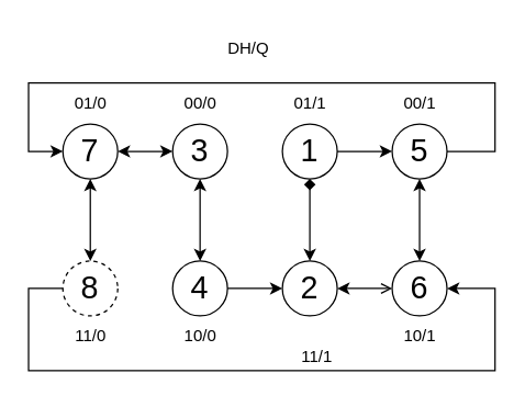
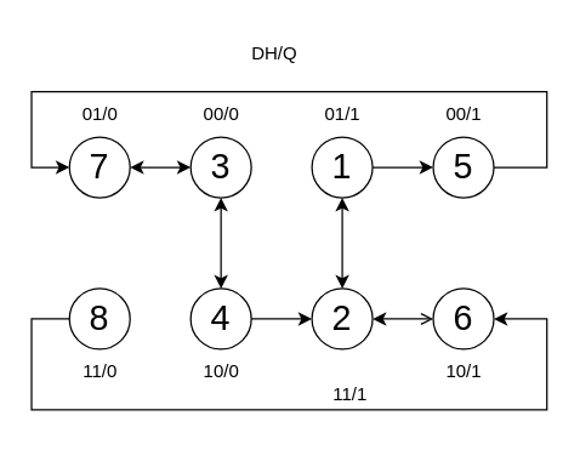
  <mxCell id="0" />
  <mxCell id="1" parent="0" />
  <mxCell id="2" value="&lt;font style=&quot;font-size: 23px;&quot;&gt;3&lt;/font&gt;" style="ellipse;whiteSpace=wrap;html=1;aspect=fixed;" vertex="1" parent="1"><mxGeometry x="125" y="90" width="40" height="40" as="geometry" /></mxCell>
  <mxCell id="3" value="DH/Q" style="text;html=1;align=center;verticalAlign=middle;resizable=0;points=[];autosize=1;strokeColor=none;fillColor=none;" vertex="1" parent="1"><mxGeometry x="155" y="20" width="50" height="30" as="geometry" /></mxCell>
  <mxCell id="4" value="00/0" style="text;html=1;align=center;verticalAlign=middle;resizable=0;points=[];autosize=1;strokeColor=none;fillColor=none;" vertex="1" parent="1"><mxGeometry x="120" y="60" width="50" height="30" as="geometry" /></mxCell>
  <mxCell id="5" value="&lt;font style=&quot;font-size: 23px;&quot;&gt;7&lt;/font&gt;" style="ellipse;whiteSpace=wrap;html=1;aspect=fixed;" vertex="1" parent="1"><mxGeometry x="45" y="90" width="40" height="40" as="geometry" /></mxCell>
  <mxCell id="6" value="01/0" style="text;html=1;align=center;verticalAlign=middle;resizable=0;points=[];autosize=1;strokeColor=none;fillColor=none;" vertex="1" parent="1"><mxGeometry x="40" y="60" width="50" height="30" as="geometry" /></mxCell>
  <mxCell id="7" value="&lt;font style=&quot;font-size: 23px;&quot;&gt;4&lt;/font&gt;" style="ellipse;whiteSpace=wrap;html=1;aspect=fixed;" vertex="1" parent="1"><mxGeometry x="125" y="190" width="40" height="40" as="geometry" /></mxCell>
  <mxCell id="8" value="10/0" style="text;html=1;align=center;verticalAlign=middle;resizable=0;points=[];autosize=1;strokeColor=none;fillColor=none;" vertex="1" parent="1"><mxGeometry x="120" y="230" width="50" height="30" as="geometry" /></mxCell>
  <mxCell id="9" value="&lt;font style=&quot;font-size: 23px;&quot;&gt;2&lt;/font&gt;" style="ellipse;whiteSpace=wrap;html=1;aspect=fixed;" vertex="1" parent="1"><mxGeometry x="205" y="190" width="40" height="40" as="geometry" /></mxCell>
  <mxCell id="10" value="11/1" style="text;html=1;align=center;verticalAlign=middle;resizable=0;points=[];autosize=1;strokeColor=none;fillColor=none;" vertex="1" parent="1"><mxGeometry x="205" y="245" width="50" height="30" as="geometry" /></mxCell>
  <mxCell id="11" value="&lt;font style=&quot;font-size: 23px;&quot;&gt;6&lt;/font&gt;" style="ellipse;whiteSpace=wrap;html=1;aspect=fixed;" vertex="1" parent="1"><mxGeometry x="285" y="190" width="40" height="40" as="geometry" /></mxCell>
  <mxCell id="12" value="10/1" style="text;html=1;align=center;verticalAlign=middle;resizable=0;points=[];autosize=1;strokeColor=none;fillColor=none;" vertex="1" parent="1"><mxGeometry x="280" y="230" width="50" height="30" as="geometry" /></mxCell>
  <mxCell id="13" value="&lt;font style=&quot;font-size: 23px;&quot;&gt;1&lt;/font&gt;" style="ellipse;whiteSpace=wrap;html=1;aspect=fixed;" vertex="1" parent="1"><mxGeometry x="205" y="90" width="40" height="40" as="geometry" /></mxCell>
  <mxCell id="14" value="01/1" style="text;html=1;align=center;verticalAlign=middle;resizable=0;points=[];autosize=1;strokeColor=none;fillColor=none;" vertex="1" parent="1"><mxGeometry x="200" y="60" width="50" height="30" as="geometry" /></mxCell>
  <mxCell id="15" value="&lt;font style=&quot;font-size: 23px;&quot;&gt;5&lt;/font&gt;" style="ellipse;whiteSpace=wrap;html=1;aspect=fixed;" vertex="1" parent="1"><mxGeometry x="285" y="90" width="40" height="40" as="geometry" /></mxCell>
  <mxCell id="16" value="00/1" style="text;html=1;align=center;verticalAlign=middle;resizable=0;points=[];autosize=1;strokeColor=none;fillColor=none;" vertex="1" parent="1"><mxGeometry x="280" y="60" width="50" height="30" as="geometry" /></mxCell>
- <mxCell id="17" value="&lt;font style=&quot;font-size: 23px;&quot;&gt;8&lt;/font&gt;" style="ellipse;whiteSpace=wrap;html=1;aspect=fixed;dashed=1;" vertex="1" parent="1"><mxGeometry x="45" y="190" width="40" height="40" as="geometry" /></mxCell>
+ <mxCell id="17" value="&lt;font style=&quot;font-size: 23px;&quot;&gt;8&lt;/font&gt;" style="ellipse;whiteSpace=wrap;html=1;aspect=fixed;" vertex="1" parent="1"><mxGeometry x="45" y="190" width="40" height="40" as="geometry" /></mxCell>
  <mxCell id="18" value="11/0" style="text;html=1;align=center;verticalAlign=middle;resizable=0;points=[];autosize=1;strokeColor=none;fillColor=none;" vertex="1" parent="1"><mxGeometry x="40" y="230" width="50" height="30" as="geometry" /></mxCell>
- <mxCell id="19" value="" style="endArrow=classic;startArrow=classic;html=1;rounded=0;entryX=0.5;entryY=1;entryDx=0;entryDy=0;exitX=0.5;exitY=0;exitDx=0;exitDy=0;" edge="1" parent="1" source="17" target="5"><mxGeometry width="50" height="50" relative="1" as="geometry"><mxPoint x="190" y="240" as="sourcePoint" /><mxPoint x="240" y="190" as="targetPoint" /></mxGeometry></mxCell>
- <mxCell id="20" value="" style="endArrow=classic;startArrow=classic;html=1;rounded=0;entryX=0.5;entryY=1;entryDx=0;entryDy=0;exitX=0.5;exitY=0;exitDx=0;exitDy=0;" edge="1" parent="1" source="11" target="15"><mxGeometry width="50" height="50" relative="1" as="geometry"><mxPoint x="280" y="190" as="sourcePoint" /><mxPoint x="280" y="130" as="targetPoint" /></mxGeometry></mxCell>
- <mxCell id="21" value="" style="endArrow=diamond;startArrow=classic;html=1;rounded=0;entryX=0.5;entryY=1;entryDx=0;entryDy=0;" edge="1" parent="1" source="9" target="13"><mxGeometry width="50" height="50" relative="1" as="geometry"><mxPoint x="85" y="210" as="sourcePoint" /><mxPoint x="85" y="150" as="targetPoint" /></mxGeometry></mxCell>
+ <mxCell id="21" value="" style="endArrow=classic;startArrow=classic;html=1;rounded=0;entryX=0.5;entryY=1;entryDx=0;entryDy=0;" edge="1" parent="1" source="9" target="13"><mxGeometry width="50" height="50" relative="1" as="geometry"><mxPoint x="85" y="210" as="sourcePoint" /><mxPoint x="85" y="150" as="targetPoint" /></mxGeometry></mxCell>
  <mxCell id="22" value="" style="endArrow=classic;startArrow=classic;html=1;rounded=0;entryX=0.5;entryY=1;entryDx=0;entryDy=0;exitX=0.5;exitY=0;exitDx=0;exitDy=0;" edge="1" parent="1" source="7" target="2"><mxGeometry width="50" height="50" relative="1" as="geometry"><mxPoint x="95" y="220" as="sourcePoint" /><mxPoint x="95" y="160" as="targetPoint" /></mxGeometry></mxCell>
  <mxCell id="23" value="" style="endArrow=classic;html=1;rounded=0;entryX=0;entryY=0.5;entryDx=0;entryDy=0;exitX=1;exitY=0.5;exitDx=0;exitDy=0;" edge="1" parent="1" source="13" target="15"><mxGeometry width="50" height="50" relative="1" as="geometry"><mxPoint x="190" y="240" as="sourcePoint" /><mxPoint x="240" y="190" as="targetPoint" /></mxGeometry></mxCell>
  <mxCell id="24" value="" style="endArrow=classic;html=1;rounded=0;entryX=0;entryY=0.5;entryDx=0;entryDy=0;exitX=1;exitY=0.5;exitDx=0;exitDy=0;" edge="1" parent="1" source="7" target="9"><mxGeometry width="50" height="50" relative="1" as="geometry"><mxPoint x="0" y="310" as="sourcePoint" /><mxPoint x="50" y="260" as="targetPoint" /></mxGeometry></mxCell>
  <mxCell id="25" value="" style="endArrow=classic;html=1;rounded=0;exitX=1;exitY=0.5;exitDx=0;exitDy=0;entryX=0;entryY=0.5;entryDx=0;entryDy=0;" edge="1" parent="1" source="15" target="5"><mxGeometry width="50" height="50" relative="1" as="geometry"><mxPoint x="10" y="290" as="sourcePoint" /><mxPoint x="60" y="240" as="targetPoint" /><Array as="points"><mxPoint x="360" y="110" /><mxPoint x="360" y="60" /><mxPoint x="20" y="60" /><mxPoint x="20" y="110" /></Array></mxGeometry></mxCell>
  <mxCell id="26" value="" style="endArrow=open;startArrow=classic;html=1;rounded=0;entryX=0;entryY=0.5;entryDx=0;entryDy=0;exitX=1;exitY=0.5;exitDx=0;exitDy=0;" edge="1" parent="1" source="9" target="11"><mxGeometry width="50" height="50" relative="1" as="geometry"><mxPoint x="210" y="310" as="sourcePoint" /><mxPoint x="260" y="260" as="targetPoint" /></mxGeometry></mxCell>
  <mxCell id="27" value="" style="endArrow=classic;startArrow=classic;html=1;rounded=0;entryX=0;entryY=0.5;entryDx=0;entryDy=0;exitX=1;exitY=0.5;exitDx=0;exitDy=0;" edge="1" parent="1" source="5" target="2"><mxGeometry width="50" height="50" relative="1" as="geometry"><mxPoint x="70" y="180" as="sourcePoint" /><mxPoint x="120" y="130" as="targetPoint" /></mxGeometry></mxCell>
  <mxCell id="28" value="" style="endArrow=classic;html=1;rounded=0;exitX=0;exitY=0.5;exitDx=0;exitDy=0;entryX=1;entryY=0.5;entryDx=0;entryDy=0;" edge="1" parent="1" source="17" target="11"><mxGeometry width="50" height="50" relative="1" as="geometry"><mxPoint x="190" y="210" as="sourcePoint" /><mxPoint x="240" y="160" as="targetPoint" /><Array as="points"><mxPoint x="20" y="210" /><mxPoint x="20" y="270" /><mxPoint x="360" y="270" /><mxPoint x="360" y="210" /></Array></mxGeometry></mxCell>
